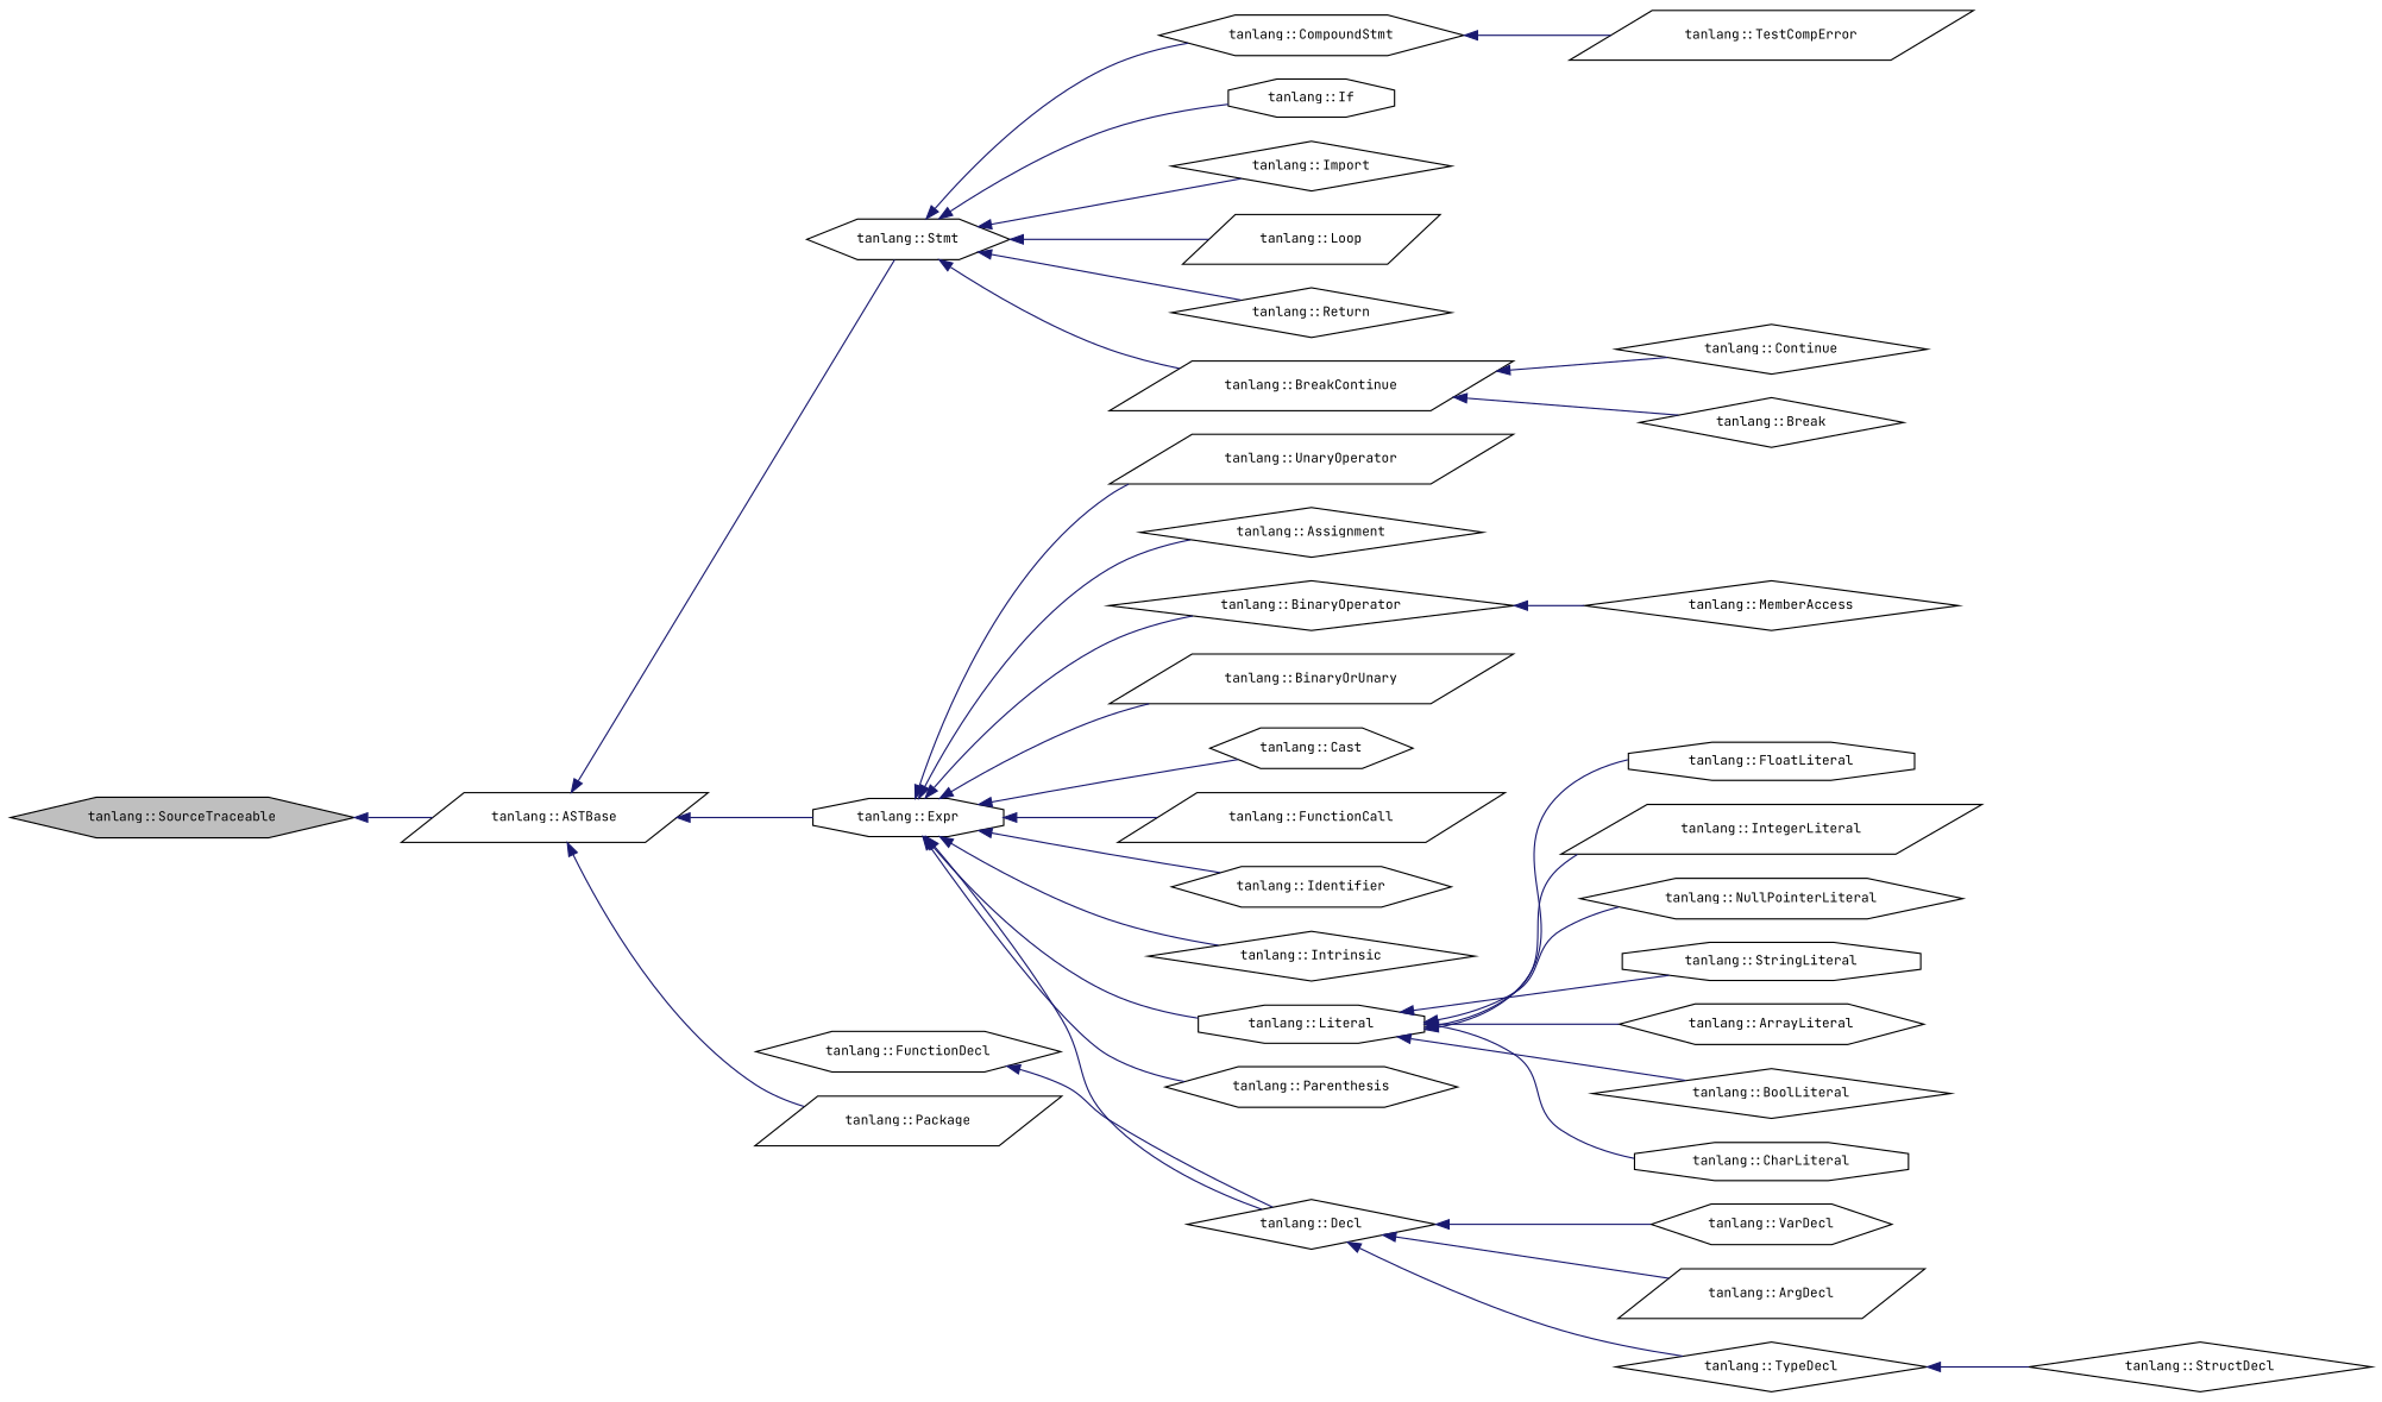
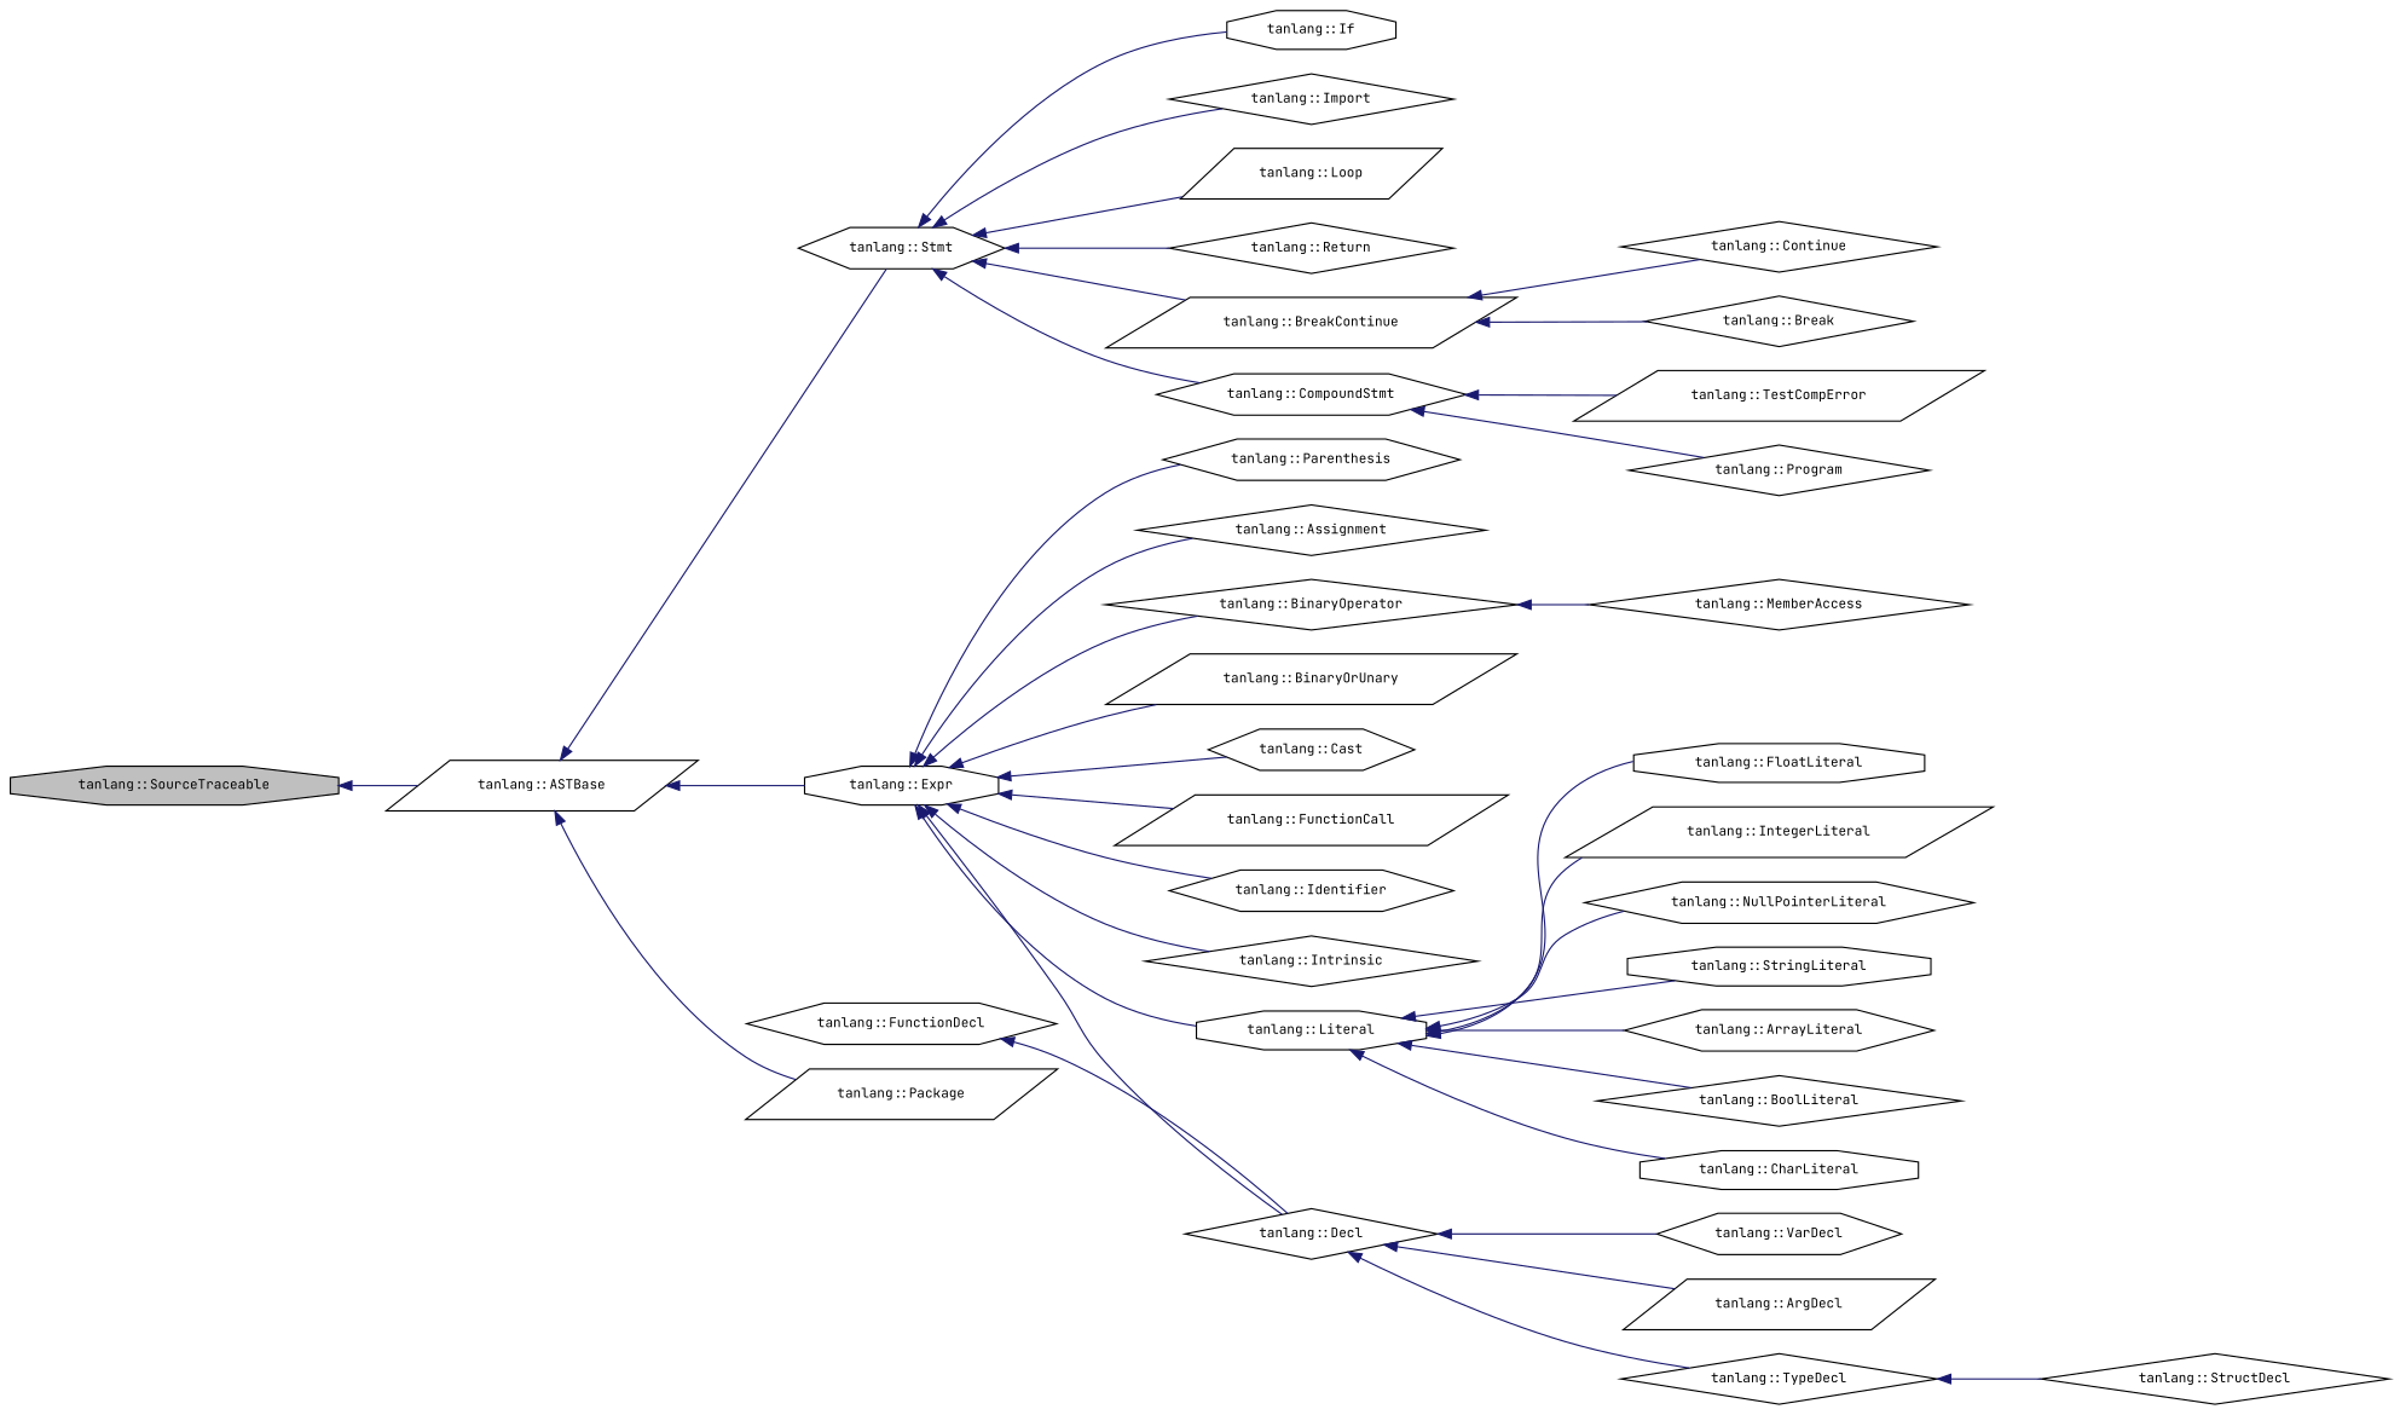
  digraph {
    fontname="JetBrains Mono"
    rankdir=LR
    node [color=black fillcolor=white fontname="JetBrains Mono" fontsize=10 shape=diamond style=filled]
    edge [color=midnightblue dir=back fontname="JetBrains Mono" fontsize=10 labelfontname=Helvetica labelfontsize=10 style=solid]
-   n1 [fillcolor=grey75 fontcolor=black height=0.2 label="tanlang::SourceTraceable" shape=hexagon width=0.4]
+   n1 [fillcolor=grey75 fontcolor=black height=0.2 label="tanlang::SourceTraceable" shape=octagon width=0.4]
    n2 [height=0.2 label="tanlang::ASTBase" shape=parallelogram width=0.4]
    n3 [height=0.2 label="tanlang::Expr" shape=octagon width=0.4]
    n4 [height=0.2 label="tanlang::Package" shape=parallelogram width=0.4]
    n5 [height=0.2 label="tanlang::Stmt" shape=hexagon width=0.4]
    n6 [height=0.2 label="tanlang::Assignment" width=0.4]
    n7 [height=0.2 label="tanlang::BinaryOperator" width=0.4]
    n8 [height=0.2 label="tanlang::BinaryOrUnary" shape=parallelogram width=0.4]
    n9 [height=0.2 label="tanlang::Cast" shape=hexagon width=0.4]
    n10 [height=0.2 label="tanlang::Decl" width=0.4]
    n11 [height=0.2 label="tanlang::FunctionCall" shape=parallelogram width=0.4]
    n12 [height=0.2 label="tanlang::Identifier" shape=hexagon width=0.4]
    n13 [height=0.2 label="tanlang::Intrinsic" width=0.4]
    n14 [height=0.2 label="tanlang::Literal" shape=octagon width=0.4]
    n15 [height=0.2 label="tanlang::Parenthesis" shape=hexagon width=0.4]
-   n16 [height=0.2 label="tanlang::UnaryOperator" shape=parallelogram width=0.4]
    n17 [height=0.2 label="tanlang::BreakContinue" shape=parallelogram width=0.4]
    n18 [height=0.2 label="tanlang::CompoundStmt" shape=hexagon width=0.4]
    n19 [height=0.2 label="tanlang::If" shape=octagon width=0.4]
    n20 [height=0.2 label="tanlang::Import" width=0.4]
    n21 [height=0.2 label="tanlang::Loop" shape=parallelogram width=0.4]
    n22 [height=0.2 label="tanlang::Return" width=0.4]
    n23 [height=0.2 label="tanlang::MemberAccess" width=0.4]
    n24 [height=0.2 label="tanlang::ArgDecl" shape=parallelogram width=0.4]
    n25 [height=0.2 label="tanlang::TypeDecl" width=0.4]
    n26 [height=0.2 label="tanlang::VarDecl" shape=hexagon width=0.4]
    n27 [height=0.2 label="tanlang::ArrayLiteral" shape=hexagon width=0.4]
    n28 [height=0.2 label="tanlang::BoolLiteral" width=0.4]
    n29 [height=0.2 label="tanlang::CharLiteral" shape=octagon width=0.4]
    n30 [height=0.2 label="tanlang::FloatLiteral" shape=octagon width=0.4]
    n31 [height=0.2 label="tanlang::IntegerLiteral" shape=parallelogram width=0.4]
    n32 [height=0.2 label="tanlang::NullPointerLiteral" shape=hexagon width=0.4]
    n33 [height=0.2 label="tanlang::StringLiteral" shape=octagon width=0.4]
    n34 [height=0.2 label="tanlang::FunctionDecl" shape=hexagon width=0.4]
    n35 [height=0.2 label="tanlang::StructDecl" width=0.4]
    n36 [height=0.2 label="tanlang::Break" width=0.4]
    n37 [height=0.2 label="tanlang::Continue" width=0.4]
+   n38 [height=0.2 label="tanlang::Program" width=0.4]
    n39 [height=0.2 label="tanlang::TestCompError" shape=parallelogram width=0.4]
    n1 -> n2
    n2 -> n3
    n2 -> n4
    n2 -> n5
    n3 -> n6
    n3 -> n7
    n3 -> n8
    n3 -> n9
    n3 -> n10
    n3 -> n11
    n3 -> n12
    n3 -> n13
    n3 -> n14
    n3 -> n15
-   n3 -> n16
    n5 -> n17
    n5 -> n18
    n5 -> n19
    n5 -> n20
    n5 -> n21
    n5 -> n22
    n7 -> n23
    n10 -> n24
    n10 -> n25
    n10 -> n26
    n14 -> n27
    n14 -> n28
    n14 -> n29
    n14 -> n30
    n14 -> n31
    n14 -> n32
    n14 -> n33
    n17 -> n36
    n17 -> n37
+   n18 -> n38
    n18 -> n39
    n25 -> n35
    n34 -> n10
  }
